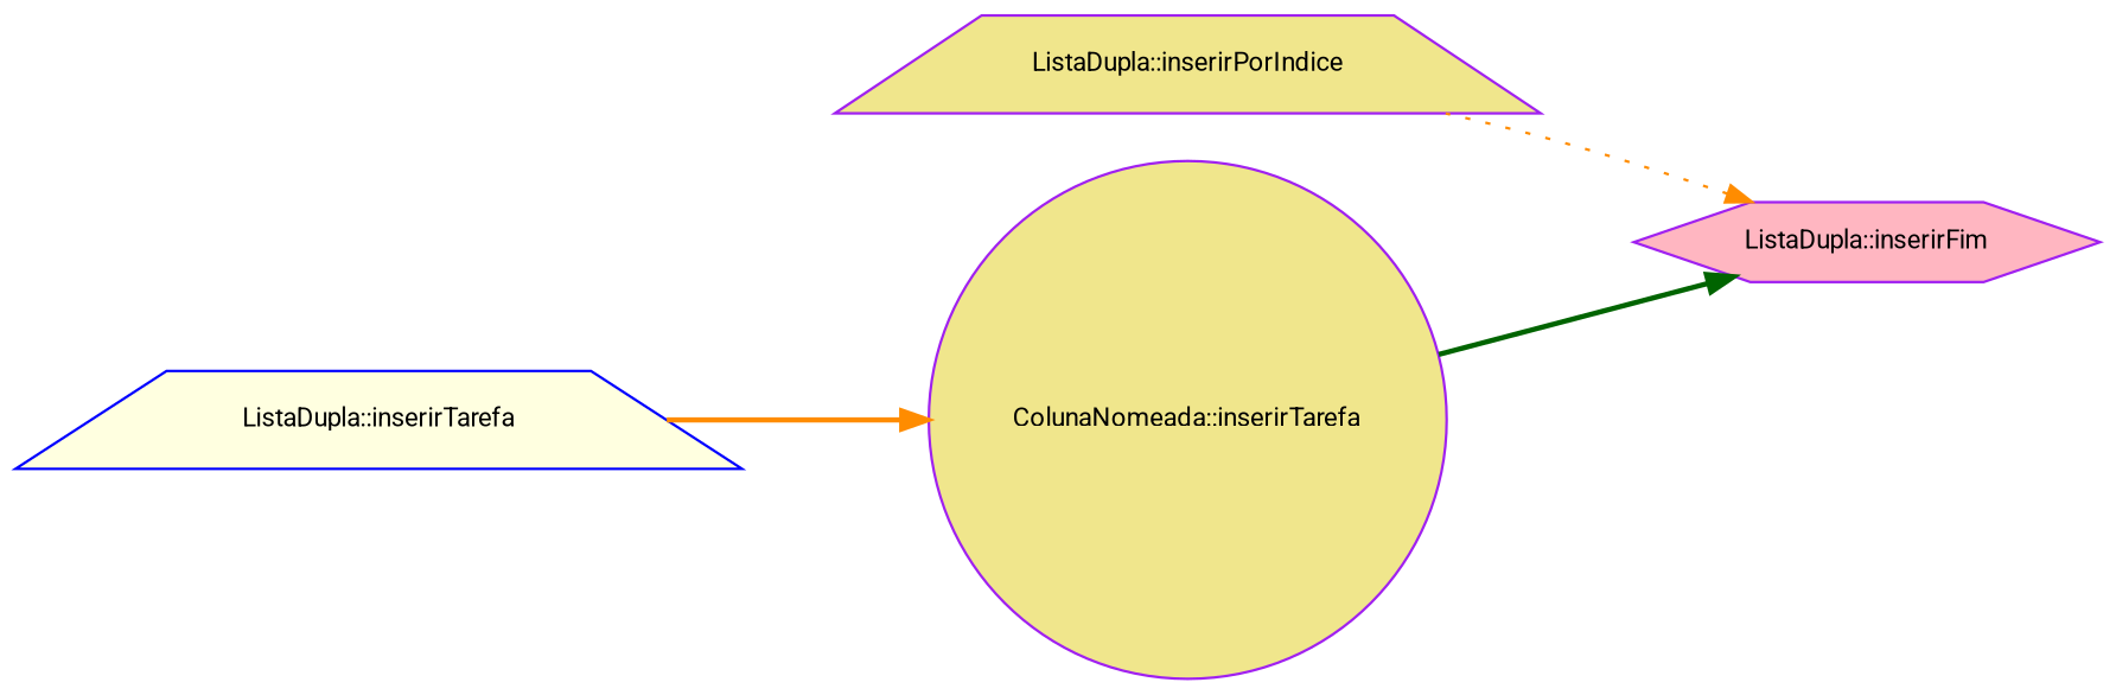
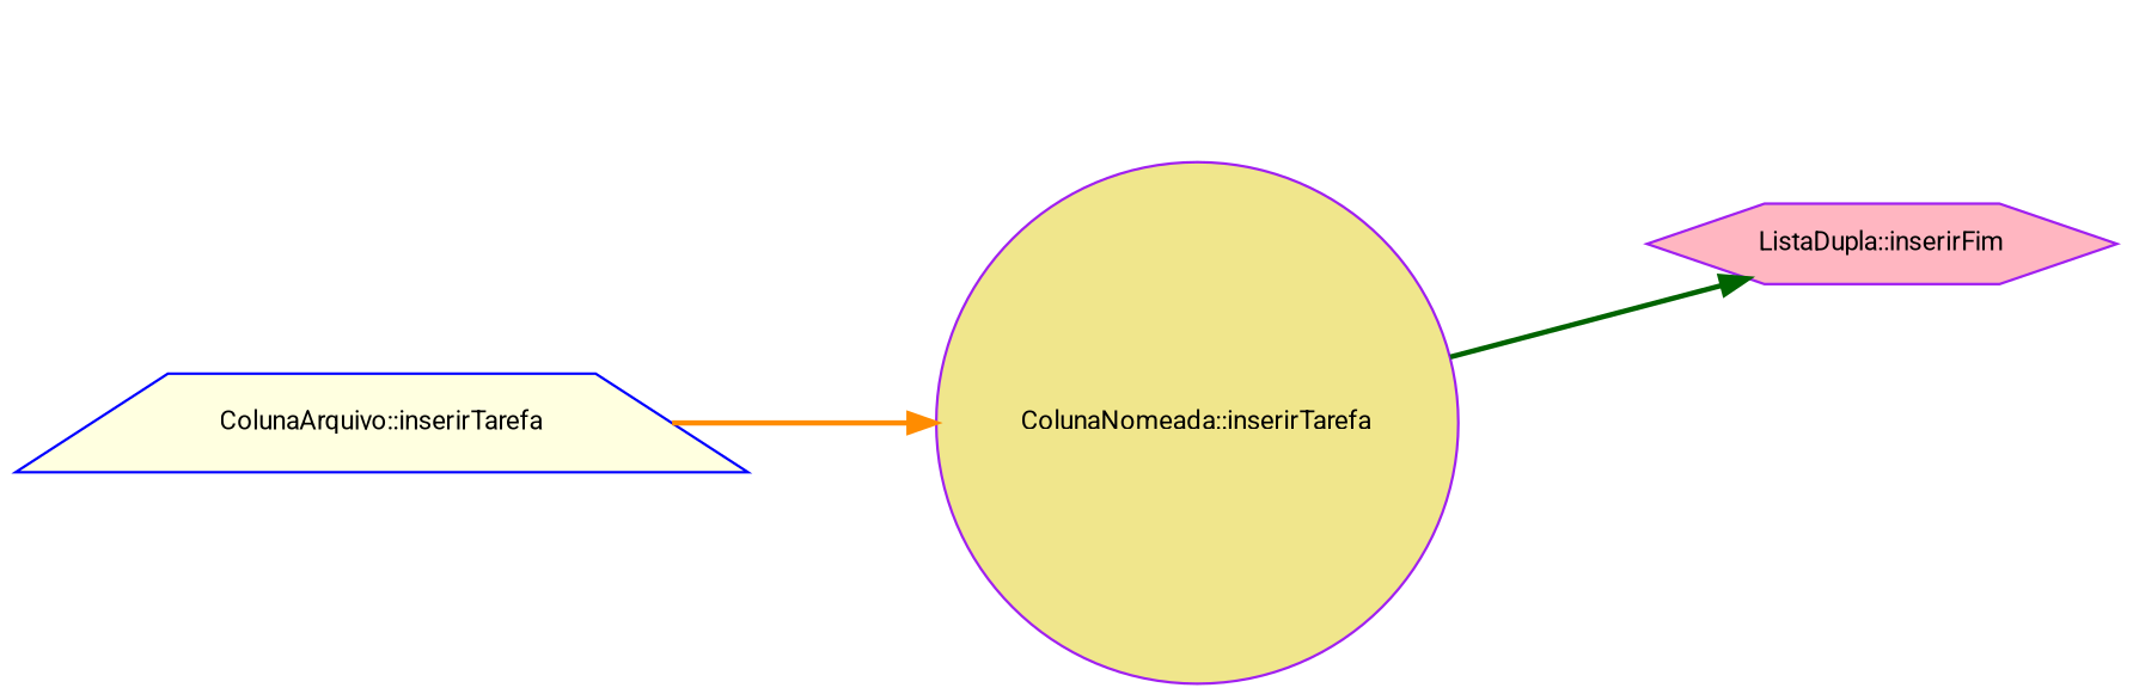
  digraph {
    fontname=Roboto
    rankdir=RL
    node [color=purple fillcolor=khaki fontname=Roboto fontsize=10 shape=trapezium style=filled]
    edge [color=darkorange dir=back fontname=Roboto fontsize=10 labelfontname=Helvetica labelfontsize=10 style=bold]
    n1 [fillcolor=lightpink fontcolor=black height=0.2 label="ListaDupla::inserirFim" shape=hexagon width=0.4]
-   n2 [height=0.2 label="ListaDupla::inserirPorIndice" width=0.4]
    n3 [height=0.2 label="ColunaNomeada::inserirTarefa" shape=circle width=0.4]
-   n4 [color=blue fillcolor=lightyellow height=0.2 label="ListaDupla::inserirTarefa" width=0.4]
-   n1 -> n2 [style=dotted]
+   n4 [color=blue fillcolor=lightyellow height=0.2 label="ColunaArquivo::inserirTarefa" width=0.4]
    n1 -> n3 [color=darkgreen]
    n3 -> n4
  }
